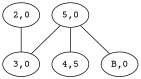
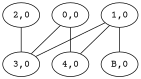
  strict graph {
    fontname="Courier Prime"
    node [fontname="Courier Prime"]
    edge [fontname="Courier Prime" weight=4.627305160551242]
+   "0,0"
    "3,0"
-   "4,0" [label="4,5"]
-   "1,0" [label="5,0"]
+   "4,0"
+   "1,0"
    "B,0"
    "2,0"
+   "0,0" -- "3,0"
+   "0,0" -- "4,0" [weight=9.254363201463132]
    "1,0" -- "3,0" [weight=0.00010590872468571732]
    "1,0" -- "4,0" [weight=9.254363201463132]
    "1,0" -- "B,0" [weight="3.5303267352126966e-05"]
    "2,0" -- "3,0"
  }
